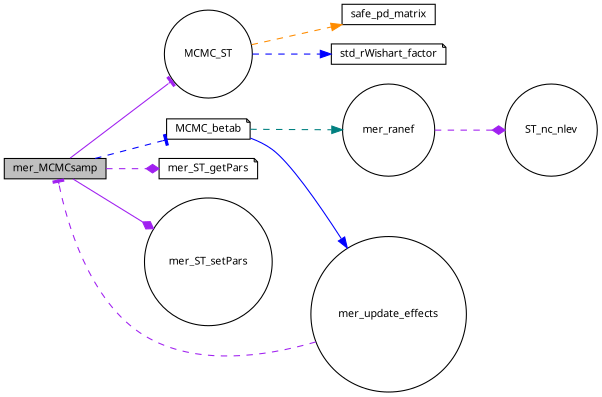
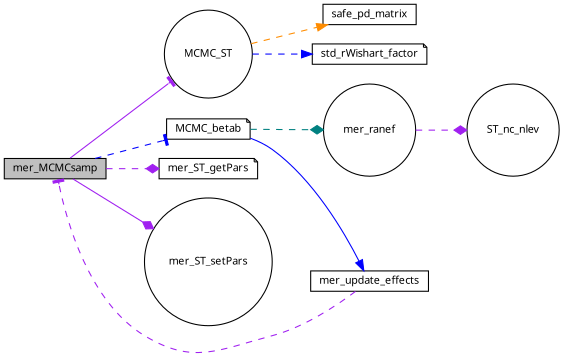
  digraph {
    rankdir=LR
    node [color=black fillcolor=white fontname="FreeSans.ttf" fontsize=10 shape=circle style=filled]
    edge [arrowhead=normal color=purple fontname="FreeSans.ttf" fontsize=10 labelfontname="FreeSans.ttf" labelfontsize=10 style=dashed]
    n1 [fillcolor=grey75 fontcolor=black height=0.2 label=mer_MCMCsamp shape=box width=0.4]
    n2 [height=0.2 label=MCMC_betab shape=note width=0.4]
    n3 [height=0.2 label=MCMC_ST width=0.4]
    n4 [height=0.2 label=mer_ST_getPars shape=note width=0.4]
    n5 [height=0.2 label=mer_ST_setPars width=0.4]
-   n6 [height=0.2 label=mer_update_effects width=0.4]
+   n6 [height=0.2 label=mer_update_effects shape=box width=0.4]
    n7 [height=0.2 label=mer_ranef width=0.4]
    n8 [height=0.2 label=safe_pd_matrix shape=box width=0.4]
    n9 [height=0.2 label=std_rWishart_factor shape=note width=0.4]
    n10 [height=0.2 label=ST_nc_nlev width=0.4]
    n1 -> n2 [arrowhead=tee color=blue]
    n1 -> n3 [arrowhead=tee style=solid]
    n1 -> n4 [arrowhead=diamond]
    n1 -> n5 [arrowhead=diamond style=solid]
    n2 -> n6 [color=blue style=solid]
-   n2 -> n7 [color=teal]
+   n2 -> n7 [arrowhead=diamond color=teal]
    n3 -> n8 [color=darkorange]
    n3 -> n9 [color=blue]
    n6 -> n1 [arrowhead=tee]
    n7 -> n10 [arrowhead=diamond]
  }
